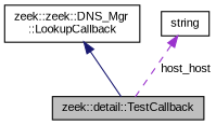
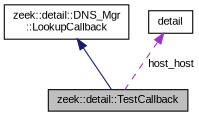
  digraph {
    fontname="Liberation Sans"
    node [color=black fillcolor=white fontname="Liberation Sans" fontsize=10 shape=record style=filled]
    edge [dir=back fontname="Liberation Sans" fontsize=10 labelfontname=Helvetica labelfontsize=10]
    n1 [fillcolor=grey75 fontcolor=black height=0.2 label="zeek::detail::TestCallback" width=0.4]
-   n2 [height=0.2 label="zeek::zeek::DNS_Mgr\l::LookupCallback" width=0.4]
-   n3 [height=0.2 label=string width=0.4]
+   n2 [height=0.2 label="zeek::detail::DNS_Mgr\l::LookupCallback" width=0.4]
+   n3 [height=0.2 label=detail width=0.4]
    n2 -> n1 [color=midnightblue style=solid]
    n3 -> n1 [color=darkorchid3 label=" host_host" style=dashed]
  }
